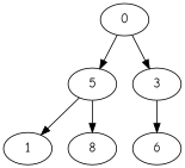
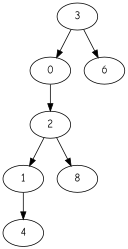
  digraph {
    fontname="Comic Neue"
    weight=100000
    node [fontname="Comic Neue"]
    edge [fontname="Comic Neue"]
    0
-   2 [label=5]
+   2
    3
    1
+   4
    n6 [label=8]
    6
    0 -> 2
-   0 -> 3
+   3 -> 0
    2 -> 1
    2 -> n6
    3 -> 6
+   1 -> 4
  }
